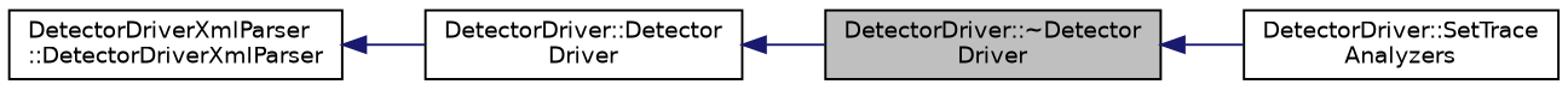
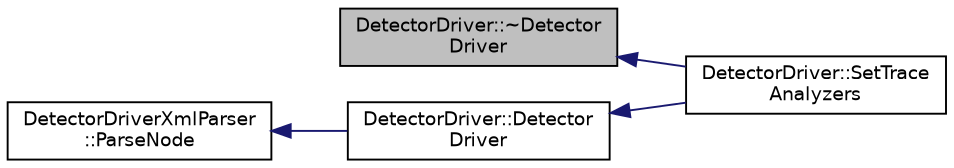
  digraph {
    rankdir=LR
    node [color=black fillcolor=white fontname=Helvetica fontsize=10 shape=record style=filled]
    edge [color=midnightblue dir=back fontname=Helvetica fontsize=10 labelfontname=Helvetica labelfontsize=10 style=solid]
    n1 [fillcolor=grey75 fontcolor=black height=0.2 label="DetectorDriver::~Detector\lDriver" width=0.4]
    n2 [height=0.2 label="DetectorDriver::SetTrace\lAnalyzers" width=0.4]
-   n3 [height=0.2 label="DetectorDriverXmlParser\l::DetectorDriverXmlParser" width=0.4]
+   n3 [height=0.2 label="DetectorDriverXmlParser\l::ParseNode" width=0.4]
    n4 [height=0.2 label="DetectorDriver::Detector\lDriver" width=0.4]
    n1 -> n2
    n3 -> n4
-   n4 -> n1
+   n4 -> n2
  }
